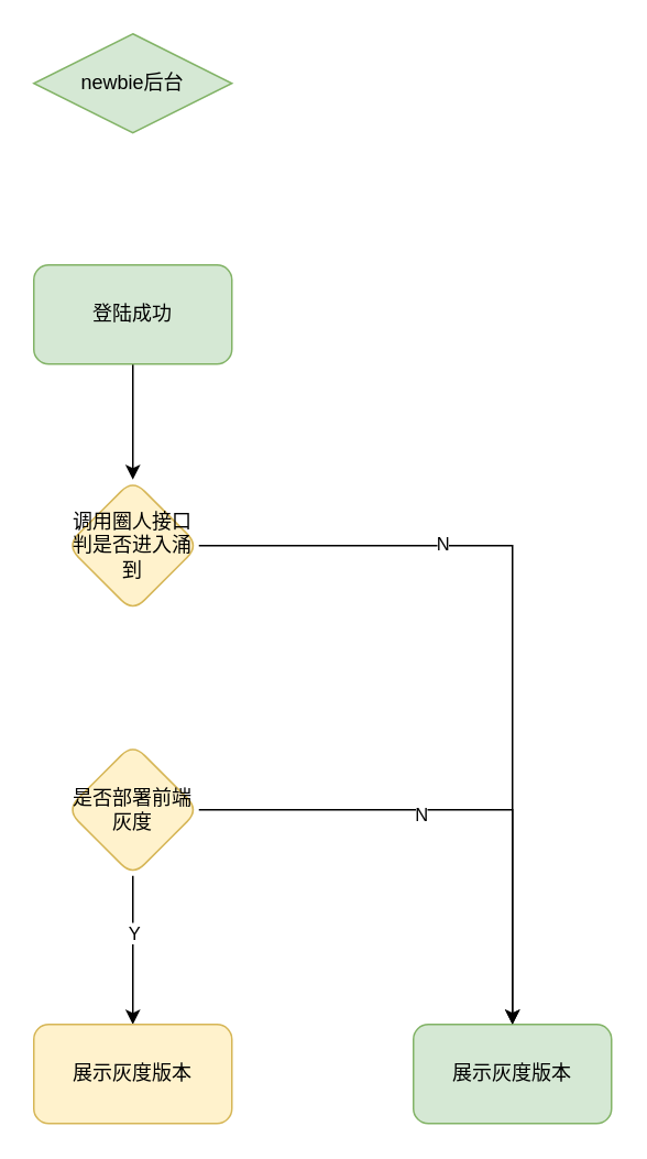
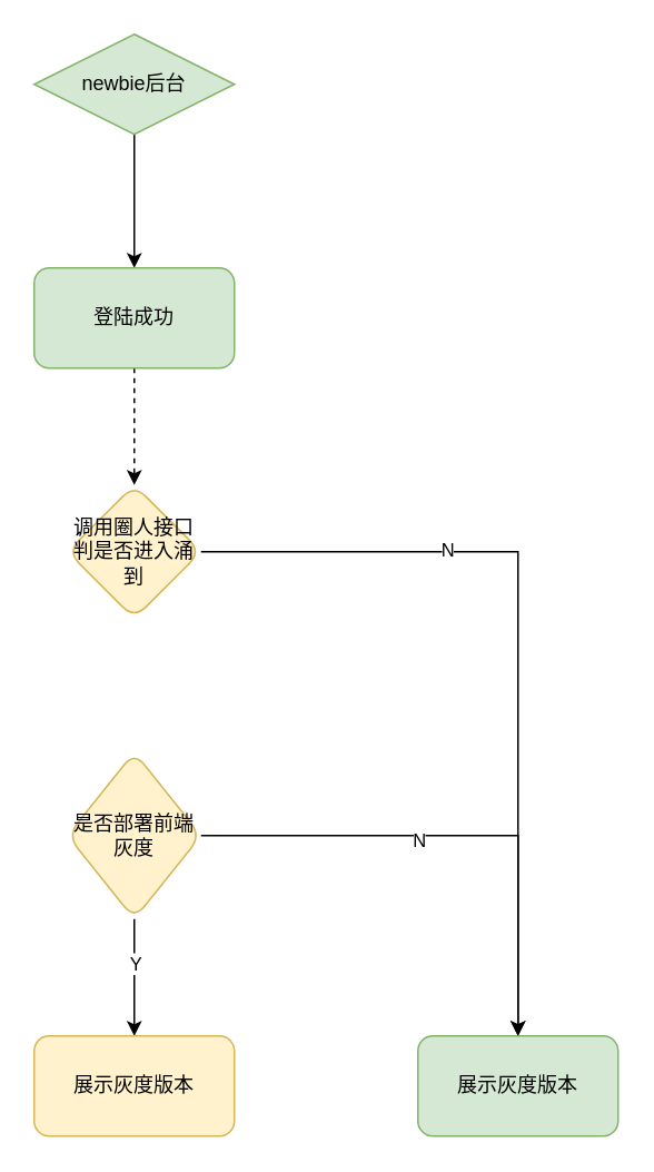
  <mxCell id="0" />
  <mxCell id="1" parent="0" />
+ <mxCell id="2" value="" style="edgeStyle=orthogonalEdgeStyle;rounded=0;orthogonalLoop=1;jettySize=auto;html=1;" edge="1" parent="1" source="3" target="5"><mxGeometry relative="1" as="geometry" /></mxCell>
  <mxCell id="3" value="newbie后台" style="rhombus;whiteSpace=wrap;html=1;fillColor=#d5e8d4;strokeColor=#82b366;" vertex="1" parent="1"><mxGeometry x="20" y="20" width="120" height="60" as="geometry" /></mxCell>
- <mxCell id="4" value="" style="edgeStyle=orthogonalEdgeStyle;rounded=0;orthogonalLoop=1;jettySize=auto;html=1;" edge="1" parent="1" source="5" target="8"><mxGeometry relative="1" as="geometry" /></mxCell>
+ <mxCell id="4" value="" style="edgeStyle=orthogonalEdgeStyle;rounded=0;orthogonalLoop=1;jettySize=auto;html=1;dashed=1;" edge="1" parent="1" source="5" target="8"><mxGeometry relative="1" as="geometry" /></mxCell>
  <mxCell id="5" value="登陆成功" style="rounded=1;whiteSpace=wrap;html=1;fillColor=#d5e8d4;strokeColor=#82b366;" vertex="1" parent="1"><mxGeometry x="20" y="160" width="120" height="60" as="geometry" /></mxCell>
  <mxCell id="6" value="" style="edgeStyle=orthogonalEdgeStyle;rounded=0;orthogonalLoop=1;jettySize=auto;html=1;" edge="1" parent="1" source="8" target="9"><mxGeometry relative="1" as="geometry" /></mxCell>
  <mxCell id="7" value="N" style="edgeLabel;html=1;align=center;verticalAlign=middle;resizable=0;points=[];" vertex="1" connectable="0" parent="6"><mxGeometry x="-0.388" y="2" relative="1" as="geometry"><mxPoint as="offset" /></mxGeometry></mxCell>
  <mxCell id="8" value="调用圈人接口判是否进入涌到" style="rhombus;whiteSpace=wrap;html=1;rounded=1;fillColor=#fff2cc;strokeColor=#d6b656;" vertex="1" parent="1"><mxGeometry x="40" y="290" width="80" height="80" as="geometry" /></mxCell>
  <mxCell id="9" value="展示灰度版本" style="whiteSpace=wrap;html=1;rounded=1;fillColor=#d5e8d4;strokeColor=#82b366;" vertex="1" parent="1"><mxGeometry x="250" y="620" width="120" height="60" as="geometry" /></mxCell>
  <mxCell id="10" value="" style="edgeStyle=orthogonalEdgeStyle;rounded=0;orthogonalLoop=1;jettySize=auto;html=1;" edge="1" parent="1" source="14" target="15"><mxGeometry relative="1" as="geometry" /></mxCell>
  <mxCell id="11" value="Y" style="edgeLabel;html=1;align=center;verticalAlign=middle;resizable=0;points=[];" vertex="1" connectable="0" parent="10"><mxGeometry x="-0.244" relative="1" as="geometry"><mxPoint as="offset" /></mxGeometry></mxCell>
  <mxCell id="12" style="edgeStyle=orthogonalEdgeStyle;rounded=0;orthogonalLoop=1;jettySize=auto;html=1;entryX=0.5;entryY=0;entryDx=0;entryDy=0;" edge="1" parent="1" source="14" target="9"><mxGeometry relative="1" as="geometry" /></mxCell>
  <mxCell id="13" value="N" style="edgeLabel;html=1;align=center;verticalAlign=middle;resizable=0;points=[];" vertex="1" connectable="0" parent="12"><mxGeometry x="-0.163" y="-2" relative="1" as="geometry"><mxPoint as="offset" /></mxGeometry></mxCell>
- <mxCell id="14" value="是否部署前端灰度" style="rhombus;whiteSpace=wrap;html=1;fillColor=#fff2cc;strokeColor=#d6b656;rounded=1;" vertex="1" parent="1"><mxGeometry x="40" y="450" width="80" height="80" as="geometry" /></mxCell>
+ <mxCell id="14" value="是否部署前端灰度" style="rhombus;whiteSpace=wrap;html=1;fillColor=#fff2cc;strokeColor=#d6b656;rounded=1;" vertex="1" parent="1"><mxGeometry x="40" y="450" width="80" height="100" as="geometry" /></mxCell>
  <mxCell id="15" value="展示灰度版本" style="whiteSpace=wrap;html=1;fillColor=#fff2cc;strokeColor=#d6b656;rounded=1;" vertex="1" parent="1"><mxGeometry x="20" y="620" width="120" height="60" as="geometry" /></mxCell>
